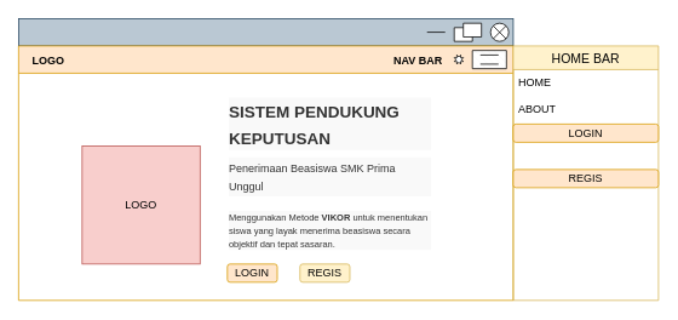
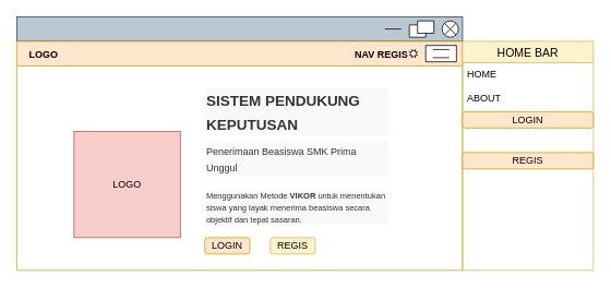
  <mxCell id="0" />
  <mxCell id="1" parent="0" />
  <mxCell id="2" value="" style="rounded=0;whiteSpace=wrap;html=1;fillColor=#bac8d3;strokeColor=#23445d;" parent="1" vertex="1"><mxGeometry x="20" y="20" width="545" height="30" as="geometry" /></mxCell>
- <mxCell id="3" value="    LOGO                                                                                                             NAV BAR" style="swimlane;align=left;startSize=30;fillColor=#ffe6cc;strokeColor=#d79b00;" parent="1" vertex="1"><mxGeometry x="20" y="50" width="545" height="280" as="geometry" /></mxCell>
+ <mxCell id="3" value="    LOGO                                                                                                             NAV REGIS" style="swimlane;align=left;startSize=30;fillColor=#ffe6cc;strokeColor=#d79b00;" parent="1" vertex="1"><mxGeometry x="20" y="50" width="545" height="280" as="geometry" /></mxCell>
  <mxCell id="4" value="" style="verticalLabelPosition=bottom;verticalAlign=top;html=1;shape=mxgraph.basic.patternFillRect;fillStyle=diagRev;step=5;fillStrokeWidth=0.2;fillStrokeColor=#dddddd;align=right;" parent="3" vertex="1"><mxGeometry x="500" y="5" width="37.5" height="20" as="geometry" /></mxCell>
  <mxCell id="5" value="LOGO" style="whiteSpace=wrap;html=1;aspect=fixed;fillColor=#f8cecc;strokeColor=#b85450;" parent="3" vertex="1"><mxGeometry x="70" y="110" width="130" height="130" as="geometry" /></mxCell>
  <mxCell id="6" value="&lt;h1 style=&quot;box-sizing: border-box; margin-top: 0px; margin-bottom: 0.5rem; line-height: 1.2; color: rgb(51, 51, 51); font-family: Poppins, sans-serif; background-color: rgb(249, 249, 249); text-transform: uppercase !important;&quot; class=&quot;display-5 fw-bold text-uppercase&quot;&gt;&lt;font style=&quot;font-size: 18px;&quot;&gt;Sistem Pendukung Keputusan&lt;/font&gt;&lt;/h1&gt;&lt;h2 style=&quot;box-sizing: border-box; margin-top: 0px; font-weight: 500; line-height: 1.2; color: rgb(51, 51, 51); font-family: Poppins, sans-serif; background-color: rgb(249, 249, 249); margin-bottom: 1rem !important;&quot; class=&quot;h4 mb-3&quot;&gt;&lt;font style=&quot;font-size: 12px;&quot;&gt;Penerimaan Beasiswa SMK Prima Unggul&lt;/font&gt;&lt;/h2&gt;&lt;p style=&quot;box-sizing: border-box; margin-top: 0px; margin-bottom: 1rem; color: rgb(51, 51, 51); font-family: Poppins, sans-serif; background-color: rgb(249, 249, 249);&quot; class=&quot;lead&quot;&gt;&lt;font style=&quot;font-size: 10px;&quot;&gt;Menggunakan Metode&amp;nbsp;&lt;span style=&quot;box-sizing: border-box; font-weight: bolder;&quot;&gt;VIKOR&lt;/span&gt;&amp;nbsp;untuk menentukan siswa yang layak menerima beasiswa secara objektif dan tepat sasaran.&lt;/font&gt;&lt;/p&gt;" style="text;html=1;whiteSpace=wrap;overflow=hidden;rounded=0;" parent="3" vertex="1"><mxGeometry x="230" y="50" width="225" height="202.5" as="geometry" /></mxCell>
  <mxCell id="7" value="" style="endArrow=none;html=1;rounded=0;" parent="3" edge="1"><mxGeometry relative="1" as="geometry"><mxPoint x="508.75" y="10" as="sourcePoint" /><mxPoint x="528.75" y="10" as="targetPoint" /></mxGeometry></mxCell>
  <mxCell id="8" value="" style="verticalLabelPosition=bottom;verticalAlign=top;html=1;shape=mxgraph.basic.8_point_star" parent="3" vertex="1"><mxGeometry x="480" y="10" width="10" height="10" as="geometry" /></mxCell>
  <mxCell id="9" value="" style="endArrow=none;html=1;rounded=0;" parent="3" edge="1"><mxGeometry relative="1" as="geometry"><mxPoint x="508.75" y="20" as="sourcePoint" /><mxPoint x="528.75" y="20" as="targetPoint" /></mxGeometry></mxCell>
  <mxCell id="10" value="LOGIN" style="rounded=1;whiteSpace=wrap;html=1;fillColor=#ffe6cc;strokeColor=#d79b00;" parent="3" vertex="1"><mxGeometry x="230" y="240" width="55" height="20" as="geometry" /></mxCell>
  <mxCell id="11" value="REGIS" style="rounded=1;whiteSpace=wrap;html=1;fillColor=#fff2cc;strokeColor=#d6b656;" parent="3" vertex="1"><mxGeometry x="310" y="240" width="55" height="20" as="geometry" /></mxCell>
  <mxCell id="12" value="" style="shape=sumEllipse;perimeter=ellipsePerimeter;whiteSpace=wrap;html=1;backgroundOutline=1;" parent="1" vertex="1"><mxGeometry x="540" y="25" width="20" height="20" as="geometry" /></mxCell>
  <mxCell id="13" value="" style="verticalLabelPosition=bottom;verticalAlign=top;html=1;shape=mxgraph.basic.rect;fillColor2=none;strokeWidth=1;size=20;indent=5;" parent="1" vertex="1"><mxGeometry x="500" y="29.87" width="20" height="15.13" as="geometry" /></mxCell>
  <mxCell id="14" value="" style="endArrow=none;html=1;rounded=0;" parent="1" edge="1"><mxGeometry relative="1" as="geometry"><mxPoint x="470" y="34.89" as="sourcePoint" /><mxPoint x="490" y="34.89" as="targetPoint" /></mxGeometry></mxCell>
  <mxCell id="15" value="" style="verticalLabelPosition=bottom;verticalAlign=top;html=1;shape=mxgraph.basic.rect;fillColor2=none;strokeWidth=1;size=20;indent=5;" parent="1" vertex="1"><mxGeometry x="510" y="25" width="20" height="15.13" as="geometry" /></mxCell>
  <mxCell id="16" value="HOME BAR" style="swimlane;fontStyle=0;childLayout=stackLayout;horizontal=1;startSize=26;horizontalStack=0;resizeParent=1;resizeParentMax=0;resizeLast=0;collapsible=1;marginBottom=0;align=center;fontSize=14;fillColor=#fff2cc;strokeColor=#d6b656;" parent="1" vertex="1"><mxGeometry x="565" y="50" width="160" height="280" as="geometry" /></mxCell>
  <mxCell id="17" value="HOME" style="text;strokeColor=none;fillColor=none;spacingLeft=4;spacingRight=4;overflow=hidden;rotatable=0;points=[[0,0.5],[1,0.5]];portConstraint=eastwest;fontSize=12;whiteSpace=wrap;html=1;" parent="16" vertex="1"><mxGeometry y="26" width="160" height="30" as="geometry" /></mxCell>
  <mxCell id="18" value="ABOUT" style="text;strokeColor=none;fillColor=none;spacingLeft=4;spacingRight=4;overflow=hidden;rotatable=0;points=[[0,0.5],[1,0.5]];portConstraint=eastwest;fontSize=12;whiteSpace=wrap;html=1;" parent="16" vertex="1"><mxGeometry y="56" width="160" height="30" as="geometry" /></mxCell>
  <mxCell id="19" value="LOGIN" style="rounded=1;whiteSpace=wrap;html=1;fillColor=#ffe6cc;strokeColor=#d79b00;" parent="16" vertex="1"><mxGeometry y="86" width="160" height="20" as="geometry" /></mxCell>
  <mxCell id="20" value="&lt;div&gt;&lt;br&gt;&lt;/div&gt;&lt;div&gt;&lt;br&gt;&lt;/div&gt;" style="text;strokeColor=none;fillColor=none;spacingLeft=4;spacingRight=4;overflow=hidden;rotatable=0;points=[[0,0.5],[1,0.5]];portConstraint=eastwest;fontSize=12;whiteSpace=wrap;html=1;" parent="16" vertex="1"><mxGeometry y="106" width="160" height="30" as="geometry" /></mxCell>
  <mxCell id="21" value="REGIS" style="rounded=1;whiteSpace=wrap;html=1;fillColor=#ffe6cc;strokeColor=#d79b00;" parent="16" vertex="1"><mxGeometry y="136" width="160" height="20" as="geometry" /></mxCell>
  <mxCell id="22" value="&lt;div&gt;&lt;br&gt;&lt;/div&gt;&lt;div&gt;&lt;br&gt;&lt;/div&gt;" style="text;strokeColor=none;fillColor=none;spacingLeft=4;spacingRight=4;overflow=hidden;rotatable=0;points=[[0,0.5],[1,0.5]];portConstraint=eastwest;fontSize=12;whiteSpace=wrap;html=1;" parent="16" vertex="1"><mxGeometry y="156" width="160" height="30" as="geometry" /></mxCell>
  <mxCell id="23" value="&lt;div&gt;&lt;br&gt;&lt;/div&gt;&lt;div&gt;&lt;br&gt;&lt;/div&gt;" style="text;strokeColor=none;fillColor=none;spacingLeft=4;spacingRight=4;overflow=hidden;rotatable=0;points=[[0,0.5],[1,0.5]];portConstraint=eastwest;fontSize=12;whiteSpace=wrap;html=1;" parent="16" vertex="1"><mxGeometry y="186" width="160" height="30" as="geometry" /></mxCell>
  <mxCell id="24" value="&lt;div&gt;&lt;br&gt;&lt;/div&gt;&lt;div&gt;&lt;br&gt;&lt;/div&gt;" style="text;strokeColor=none;fillColor=none;spacingLeft=4;spacingRight=4;overflow=hidden;rotatable=0;points=[[0,0.5],[1,0.5]];portConstraint=eastwest;fontSize=12;whiteSpace=wrap;html=1;" parent="16" vertex="1"><mxGeometry y="216" width="160" height="4" as="geometry" /></mxCell>
  <mxCell id="25" value="&lt;div&gt;&lt;br&gt;&lt;/div&gt;&lt;div&gt;&lt;br&gt;&lt;/div&gt;" style="text;strokeColor=none;fillColor=none;spacingLeft=4;spacingRight=4;overflow=hidden;rotatable=0;points=[[0,0.5],[1,0.5]];portConstraint=eastwest;fontSize=12;whiteSpace=wrap;html=1;" parent="16" vertex="1"><mxGeometry y="220" width="160" height="60" as="geometry" /></mxCell>
